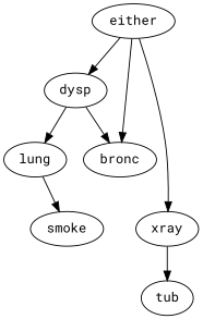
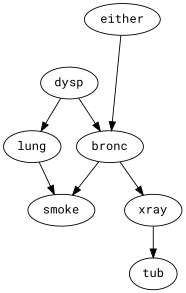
  digraph {
    fontname="Roboto Mono"
    node [fontname="Roboto Mono"]
    edge [fontname="Roboto Mono"]
    either
    bronc
    dysp
    xray
    smoke
    lung
    tub
    either -> bronc
-   either -> dysp
-   either -> xray
+   bronc -> xray
+   bronc -> smoke
    dysp -> bronc
    dysp -> lung
    xray -> tub
    lung -> smoke
  }
